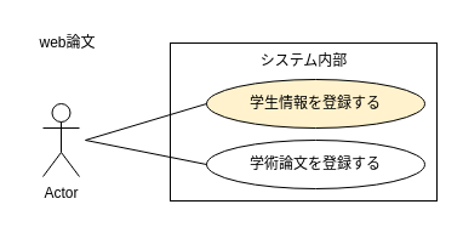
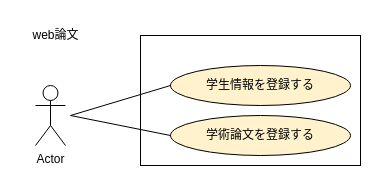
  <mxCell id="0" />
  <mxCell id="1" parent="0" />
  <mxCell id="2" value="web論文" style="text;html=1;align=center;verticalAlign=middle;resizable=0;points=[];autosize=1;strokeColor=none;fillColor=none;" parent="1" vertex="1"><mxGeometry x="20" y="20" width="70" height="30" as="geometry" /></mxCell>
  <mxCell id="3" value="Actor" style="shape=umlActor;verticalLabelPosition=bottom;verticalAlign=top;html=1;outlineConnect=0;" vertex="1" parent="1"><mxGeometry x="35" y="85" width="30" height="60" as="geometry" /></mxCell>
  <mxCell id="4" value="" style="html=1;whiteSpace=wrap;align=center;" vertex="1" parent="1"><mxGeometry x="140" y="35" width="220" height="130" as="geometry" /></mxCell>
- <mxCell id="5" value="システム内部" style="text;html=1;align=center;verticalAlign=middle;resizable=0;points=[];autosize=1;strokeColor=none;fillColor=none;" vertex="1" parent="1"><mxGeometry x="200" y="35" width="100" height="30" as="geometry" /></mxCell>
  <mxCell id="6" value="学生情報を登録する" style="ellipse;whiteSpace=wrap;html=1;fillColor=#fff2cc;" vertex="1" parent="1"><mxGeometry x="170" y="65" width="180" height="40" as="geometry" /></mxCell>
- <mxCell id="7" value="学術論文を登録する" style="ellipse;whiteSpace=wrap;html=1;" vertex="1" parent="1"><mxGeometry x="170" y="115" width="180" height="40" as="geometry" /></mxCell>
+ <mxCell id="7" value="学術論文を登録する" style="ellipse;whiteSpace=wrap;html=1;fillColor=#fff2cc;" vertex="1" parent="1"><mxGeometry x="170" y="115" width="180" height="40" as="geometry" /></mxCell>
  <mxCell id="8" value="" style="endArrow=none;html=1;rounded=0;entryX=0;entryY=0.5;entryDx=0;entryDy=0;" edge="1" parent="1" target="7"><mxGeometry width="50" height="50" relative="1" as="geometry"><mxPoint x="70" y="115" as="sourcePoint" /><mxPoint x="380" y="165" as="targetPoint" /></mxGeometry></mxCell>
  <mxCell id="9" value="" style="endArrow=none;html=1;rounded=0;entryX=0;entryY=0.5;entryDx=0;entryDy=0;" edge="1" parent="1" target="6"><mxGeometry width="50" height="50" relative="1" as="geometry"><mxPoint x="70" y="115" as="sourcePoint" /><mxPoint x="200" y="105" as="targetPoint" /></mxGeometry></mxCell>
